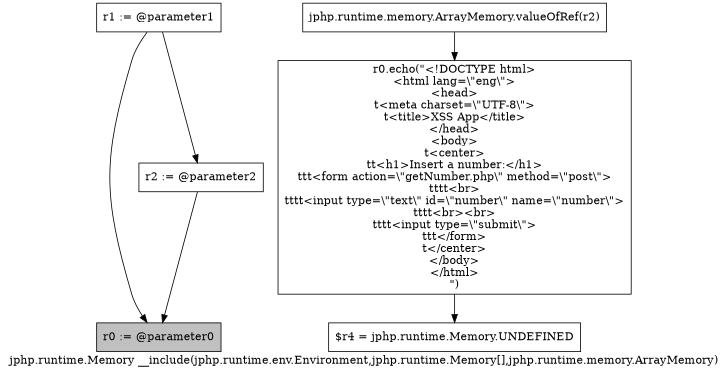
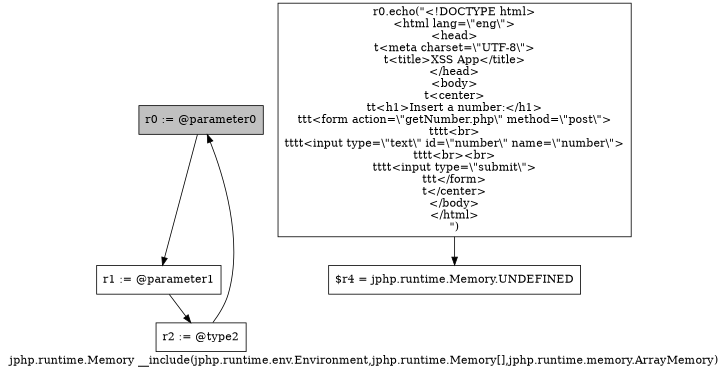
  digraph {
    label="jphp.runtime.Memory __include(jphp.runtime.env.Environment,jphp.runtime.Memory[],jphp.runtime.memory.ArrayMemory)"
    node [shape=box]
    n1 [fillcolor=gray label="r0 := @parameter0" style=filled]
    n2 [label="r1 := @parameter1"]
-   n3 [label="r2 := @parameter2"]
-   n4 [label="jphp.runtime.memory.ArrayMemory.valueOfRef(r2)"]
+   n3 [label="r2 := @type2"]
    n5 [label="r0.echo(\"<!DOCTYPE html>\n<html lang=\\\"eng\\\">\n<head>\n\t<meta charset=\\\"UTF-8\\\">\n\t<title>XSS App</title>\n</head>\n<body>\n\t<center>\n\t\t<h1>Insert a number:</h1>\n\t\t\t<form action=\\\"getNumber.php\\\" method=\\\"post\\\">\n\t\t\t\t<br>\n\t\t\t\t<input type=\\\"text\\\" id=\\\"number\\\" name=\\\"number\\\">\n\t\t\t\t<br><br>\n\t\t\t\t<input type=\\\"submit\\\">\n\t\t\t</form>\n\t</center>\n</body>\n</html>\n\")"]
    n6 [label="$r4 = jphp.runtime.Memory.UNDEFINED"]
-   n2 -> n1
+   n1 -> n2
    n2 -> n3
    n3 -> n1
-   n4 -> n5
    n5 -> n6
  }
